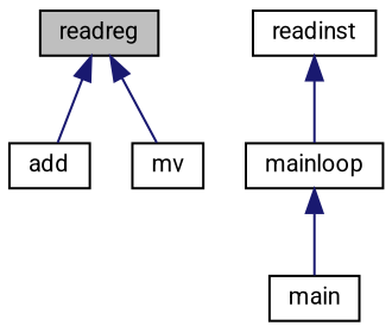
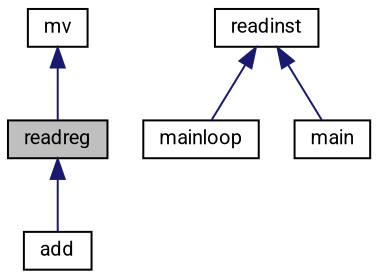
  digraph {
    fontname=Roboto
    rankdir=TB
    node [color=black fillcolor=white fontname=Roboto fontsize=10 shape=record style=filled]
    edge [color=midnightblue dir=back fontname=Roboto fontsize=10 labelfontname=Helvetica labelfontsize=10 style=solid]
    n1 [fillcolor=grey75 fontcolor=black height=0.2 label=readreg width=0.4]
    n2 [height=0.2 label=add width=0.4]
    n3 [height=0.2 label=mv width=0.4]
    n4 [height=0.2 label=readinst width=0.4]
    n5 [height=0.2 label=mainloop width=0.4]
    n6 [height=0.2 label=main width=0.4]
    n1 -> n2
-   n1 -> n3
+   n3 -> n1
    n4 -> n5
-   n5 -> n6
+   n4 -> n6
  }
